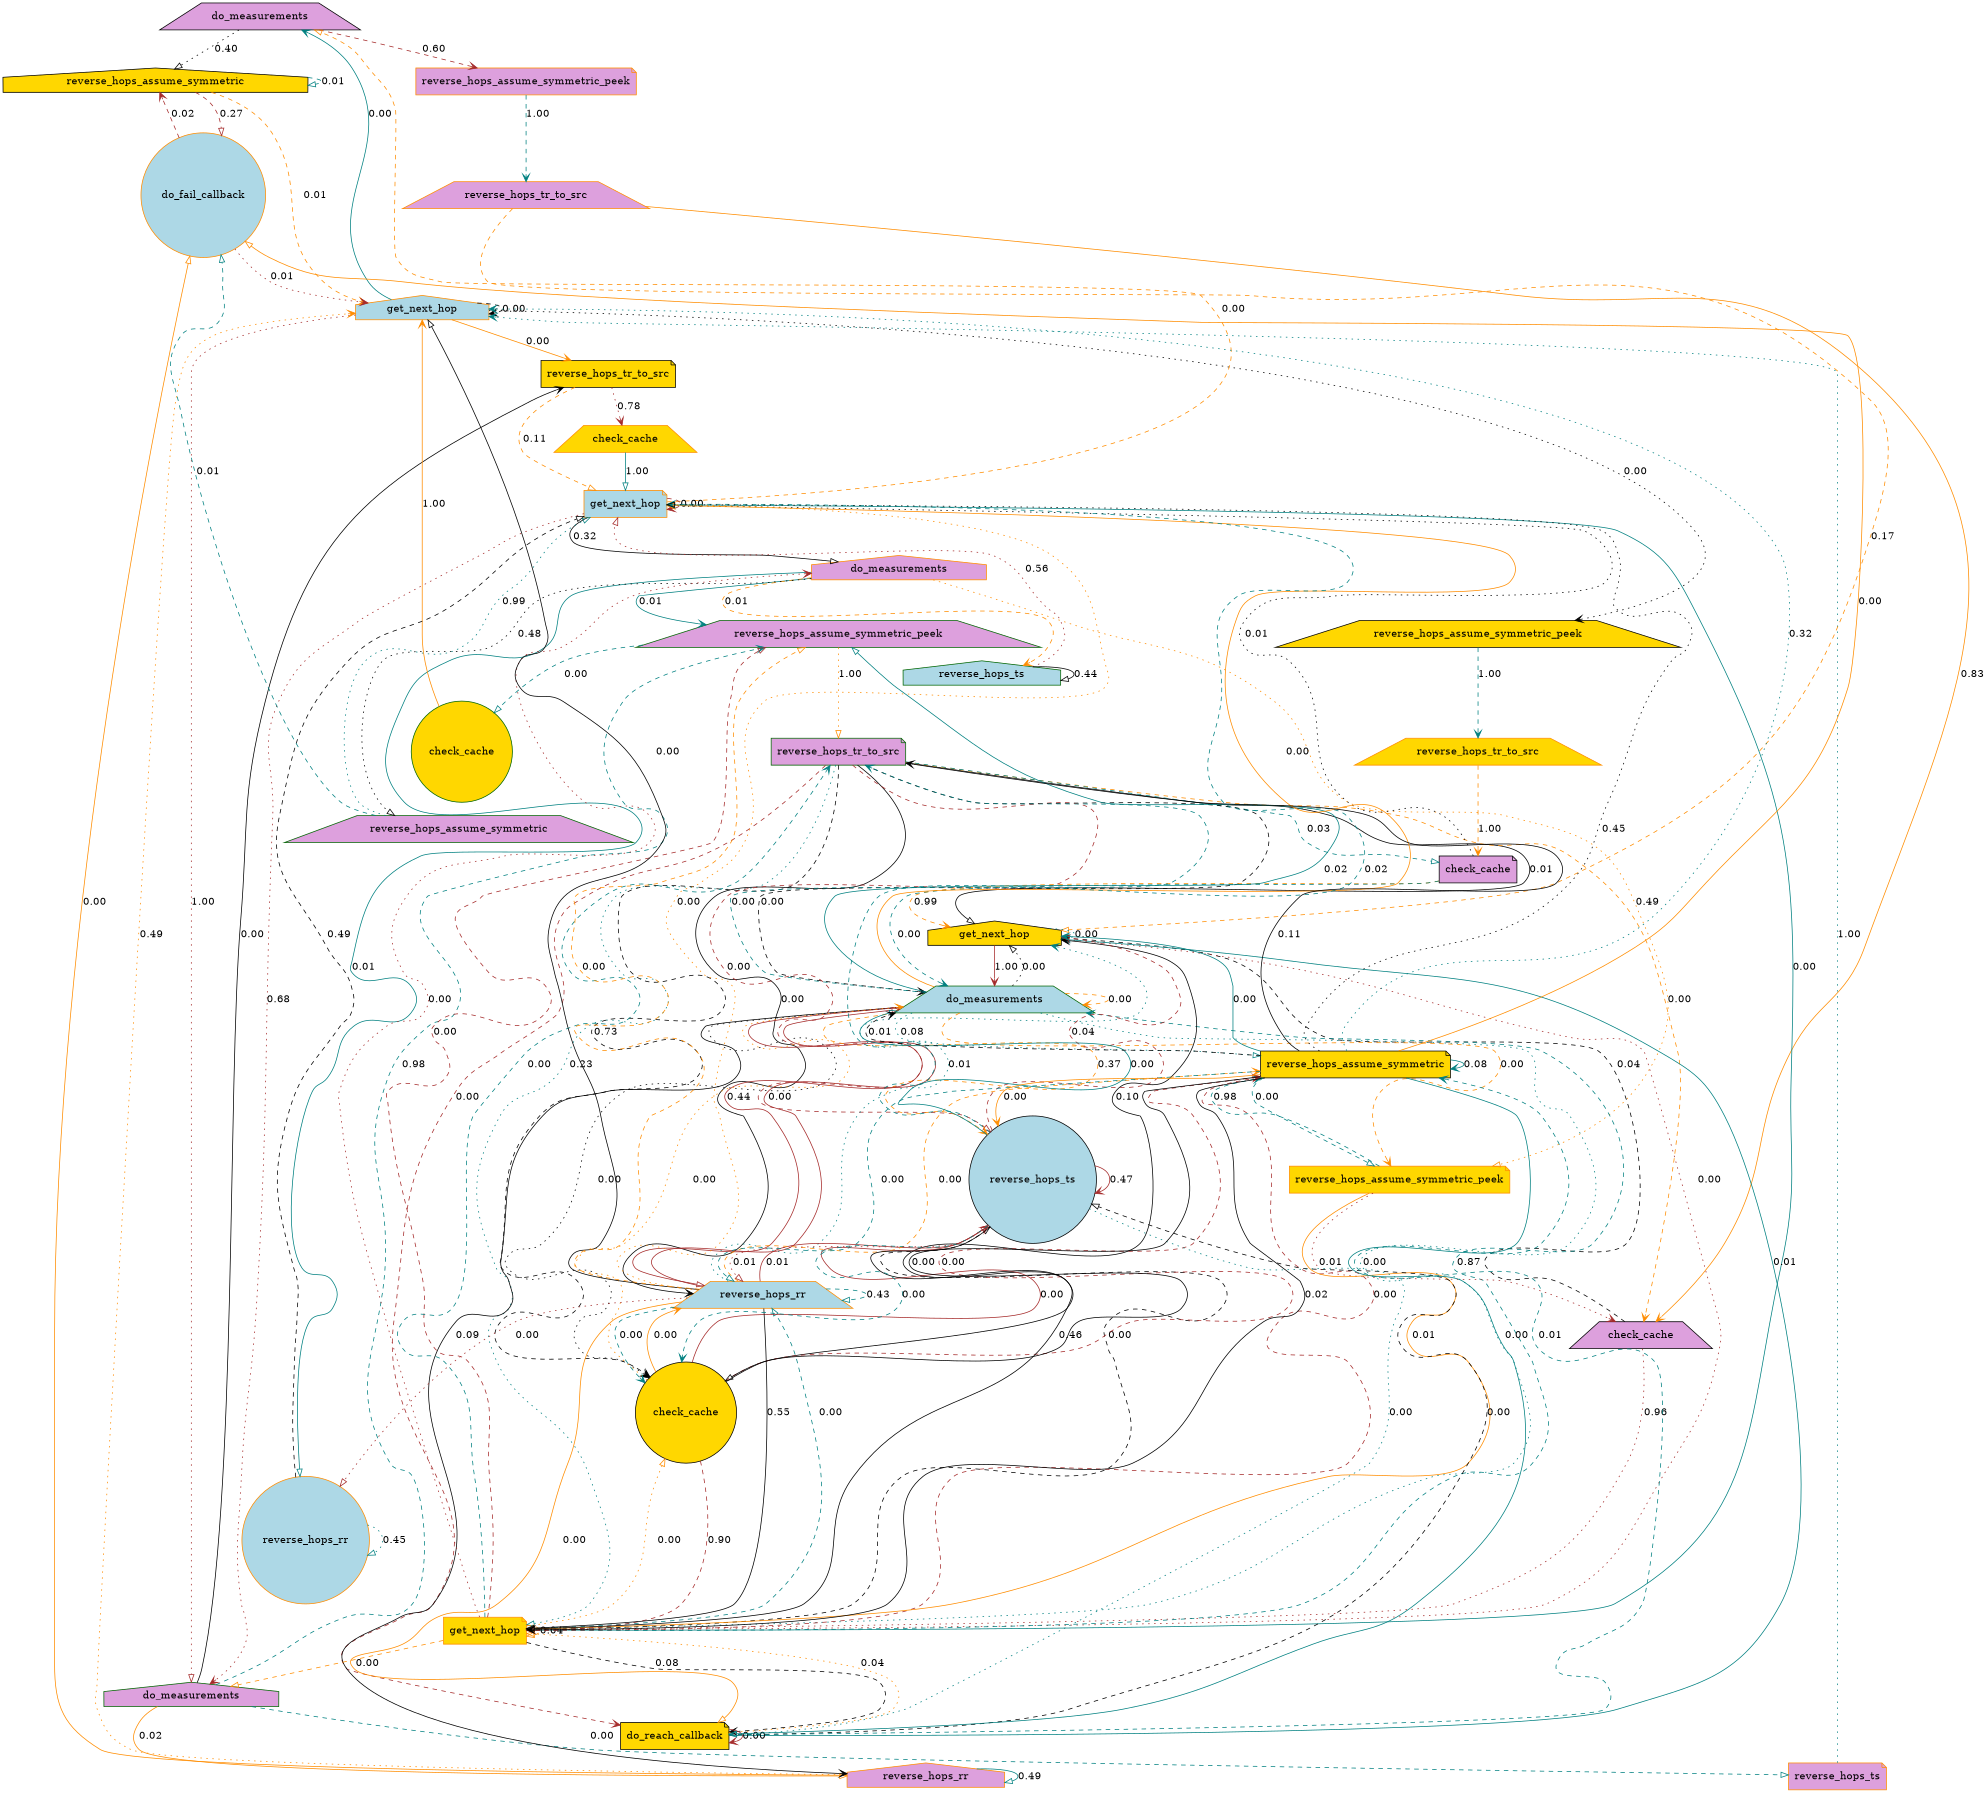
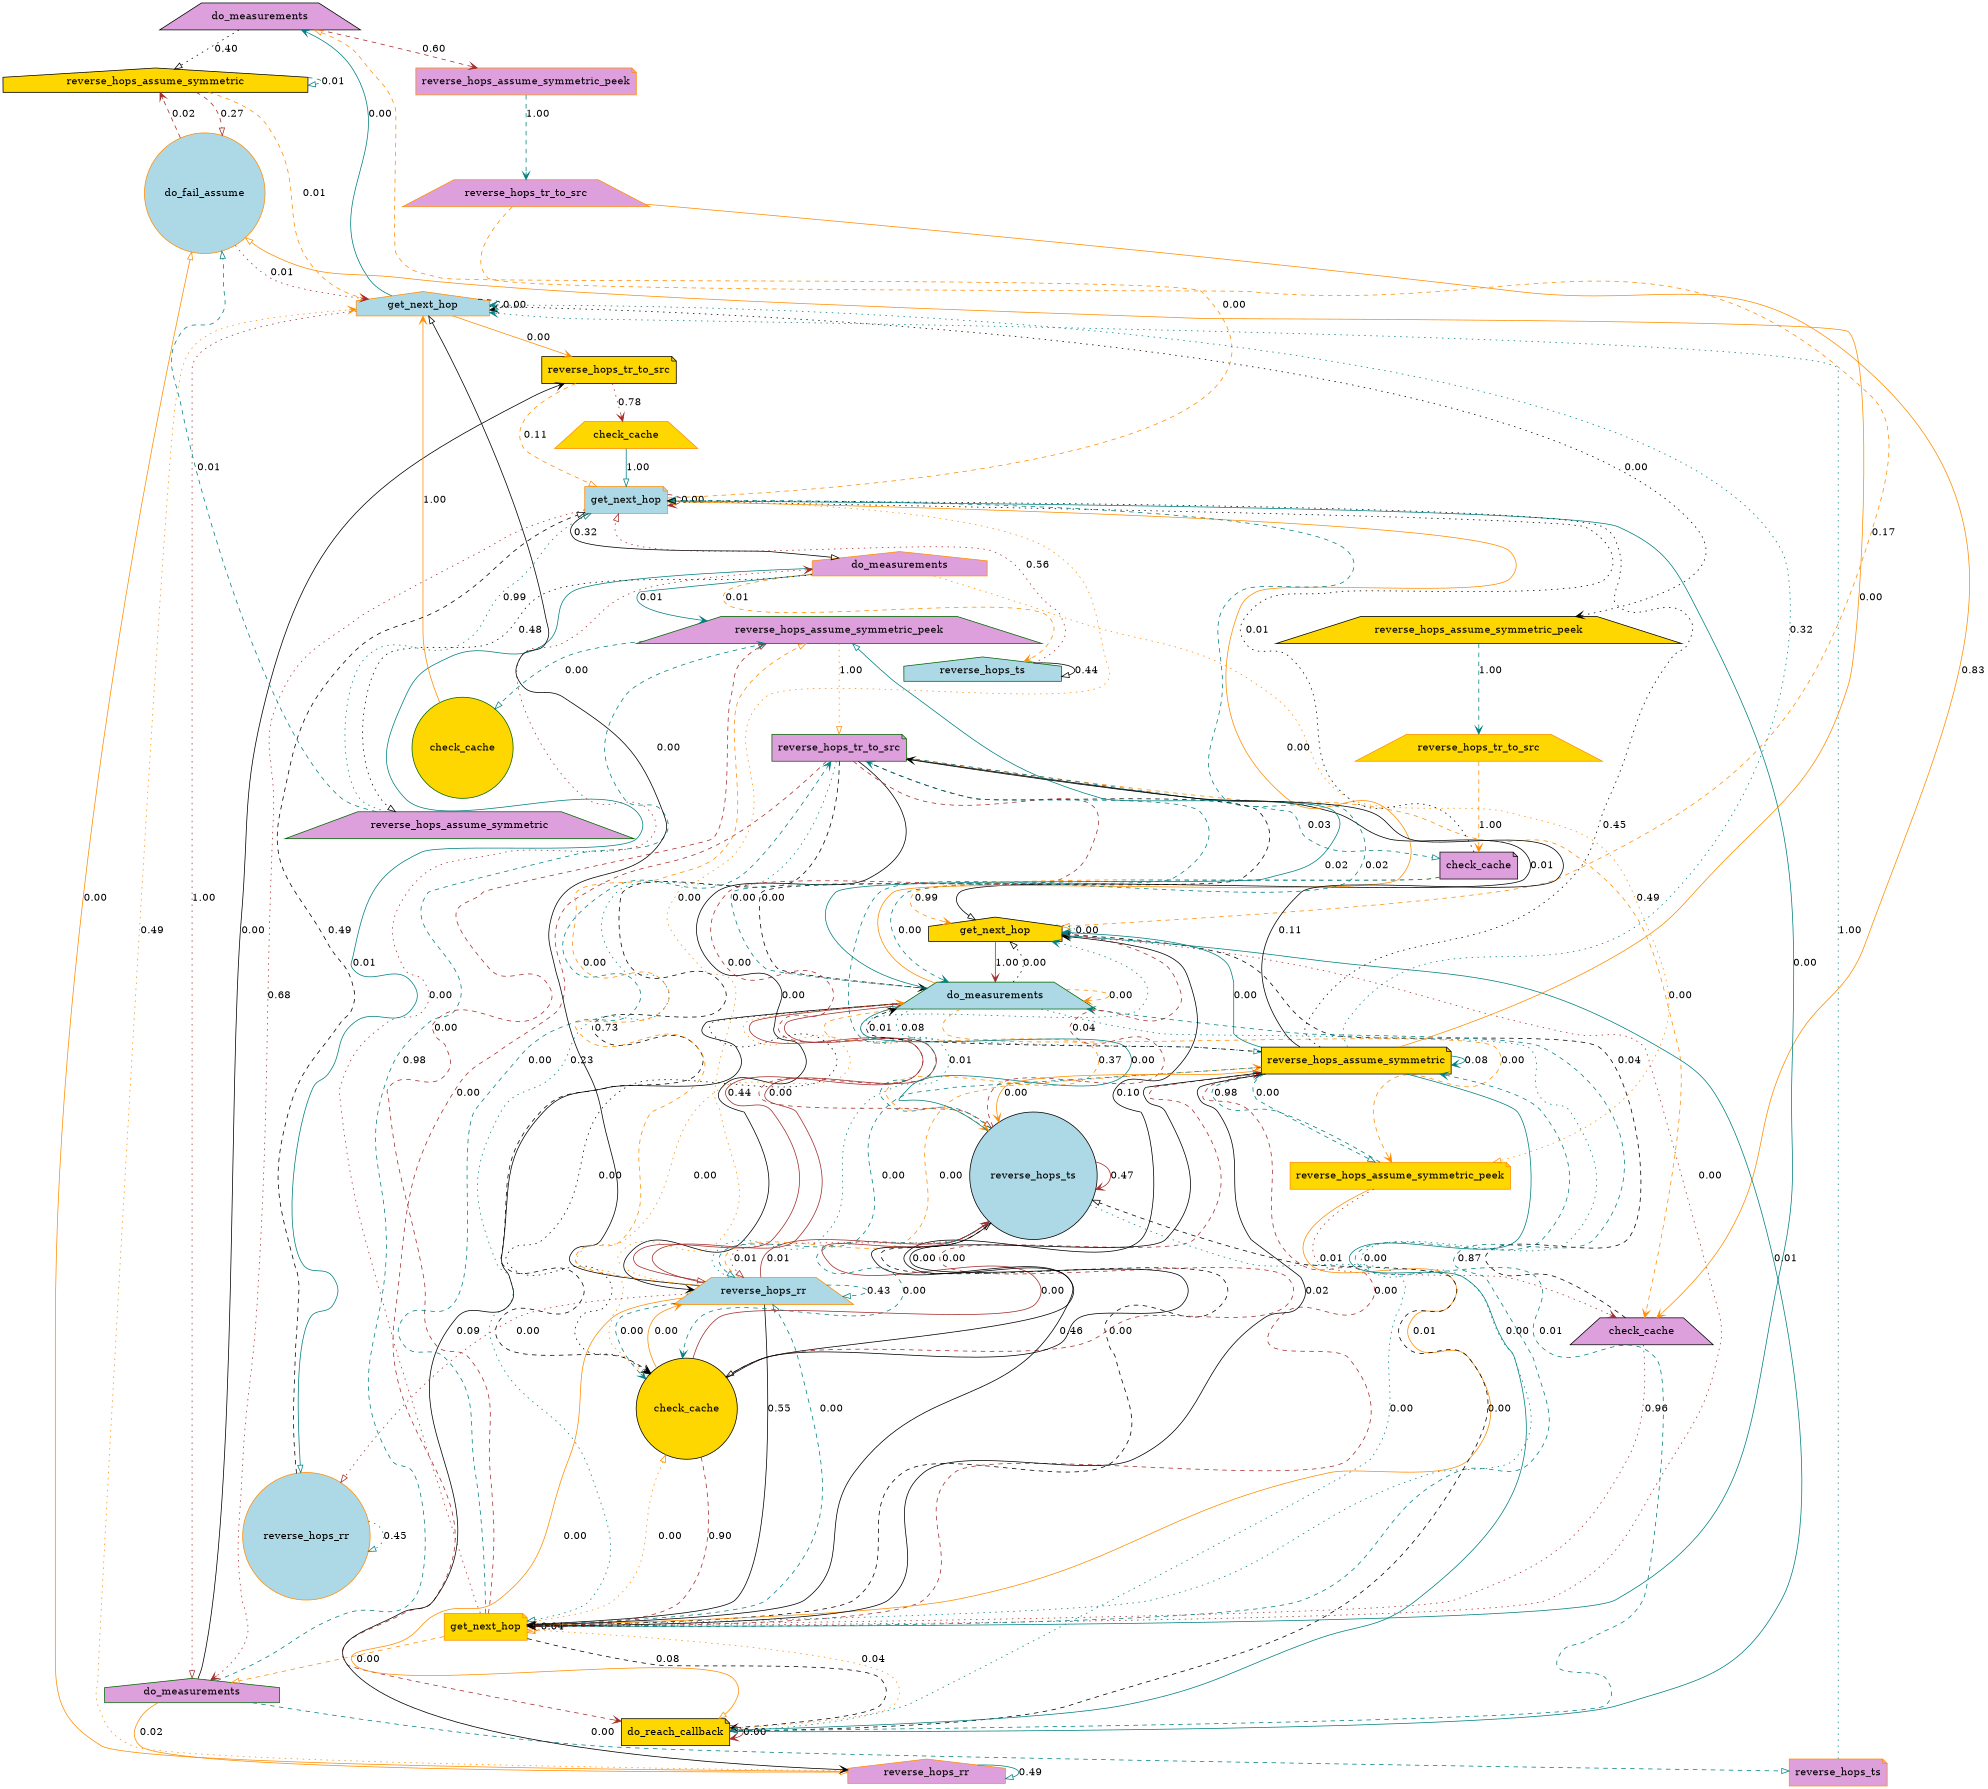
  digraph {
    node [shape=trapezium style=filled fillcolor=plum color=darkorange]
    edge [weight=0.00 color=teal style=dashed arrowhead=onormal]
    n1 [label=do_measurements color=black]
    n2 [label=reverse_hops_assume_symmetric shape=house fillcolor=gold color=black]
    n3 [label=reverse_hops_assume_symmetric_peek shape=note]
-   n4 [label=do_fail_callback shape=circle fillcolor=lightblue]
+   n4 [label=do_fail_assume shape=circle fillcolor=lightblue]
    n5 [label=get_next_hop shape=house fillcolor=lightblue]
    n6 [label=do_measurements shape=house color=darkgreen]
    n7 [label=reverse_hops_assume_symmetric_peek fillcolor=gold color=black]
    n8 [label=reverse_hops_tr_to_src shape=note fillcolor=gold color=black]
    n9 [label=reverse_hops_assume_symmetric_peek color=darkgreen]
    n10 [label=reverse_hops_ts shape=note]
    n11 [label=reverse_hops_rr shape=house]
    n12 [label=reverse_hops_tr_to_src]
    n13 [label=reverse_hops_tr_to_src fillcolor=gold]
    n14 [label=check_cache fillcolor=gold]
    n15 [label=get_next_hop fillcolor=lightblue shape=note]
    n16 [label=do_measurements shape=house]
    n17 [label=check_cache fillcolor=gold color=darkgreen shape=circle]
    n18 [label=reverse_hops_tr_to_src shape=note color=darkgreen]
    n19 [label=get_next_hop fillcolor=gold color=black shape=house]
    n20 [label=check_cache color=black]
    n21 [label=check_cache shape=note color=black]
    n22 [label=do_measurements fillcolor=lightblue color=darkgreen]
    n23 [label=get_next_hop shape=note fillcolor=gold]
    n24 [label=reverse_hops_rr shape=circle fillcolor=lightblue]
    n25 [label=reverse_hops_ts fillcolor=lightblue color=darkgreen shape=house]
    n26 [label=reverse_hops_assume_symmetric_peek fillcolor=gold shape=note]
    n27 [label=reverse_hops_assume_symmetric color=darkgreen]
    n28 [label=do_reach_callback shape=note fillcolor=gold color=black]
    n29 [label=check_cache shape=circle fillcolor=gold color=black]
    n30 [label=reverse_hops_rr fillcolor=lightblue]
    n31 [label=reverse_hops_ts shape=circle fillcolor=lightblue color=black]
    n32 [label=reverse_hops_assume_symmetric shape=note fillcolor=gold color=black]
    n1 -> n2 [label=0.40 weight=0.40 color=black style=dotted]
    n1 -> n3 [label=0.60 weight=0.60 color=brown arrowhead=vee]
    n2 -> n2 [label=0.01 weight=0.01]
    n2 -> n4 [label=0.27 weight=0.27 color=brown]
    n2 -> n5 [label=0.01 weight=0.01 color=darkorange arrowhead=vee]
    n3 -> n12 [label=1.00 weight=1.00 arrowhead=vee]
    n4 -> n2 [label=0.02 weight=0.02 color=brown arrowhead=vee]
    n4 -> n5 [label=0.01 weight=0.01 color=brown style=dotted arrowhead=vee]
    n5 -> n1 [label=0.00 style=solid arrowhead=vee]
    n5 -> n5 [label=0.00 color=black arrowhead=vee]
    n5 -> n6 [label=1.00 weight=1.00 color=brown style=dotted]
    n5 -> n7 [label=0.00 color=black style=dotted arrowhead=vee]
    n5 -> n8 [label=0.00 color=darkorange style=solid arrowhead=vee]
    n6 -> n8 [label=0.00 color=black style=solid arrowhead=vee]
    n6 -> n9 [label=0.98 weight=0.98 arrowhead=vee]
    n6 -> n10 [label=0.00]
    n6 -> n11 [label=0.02 weight=0.02 color=darkorange style=solid]
    n7 -> n13 [label=1.00 weight=1.00 arrowhead=vee]
    n8 -> n14 [label=0.78 weight=0.78 color=brown style=dotted arrowhead=vee]
    n8 -> n15 [label=0.11 weight=0.11 color=darkorange]
    n9 -> n17 [label=0.00]
    n9 -> n18 [label=1.00 weight=1.00 color=darkorange style=dotted]
    n10 -> n5 [label=1.00 weight=1.00 style=dotted arrowhead=vee]
    n11 -> n4 [label=0.00 color=darkorange style=solid]
    n11 -> n5 [label=0.49 weight=0.49 color=darkorange style=dotted arrowhead=vee]
    n11 -> n11 [label=0.49 weight=0.49 style=solid]
    n12 -> n19 [label=0.17 weight=0.17 color=darkorange]
    n12 -> n20 [label=0.83 weight=0.83 color=darkorange style=solid arrowhead=vee]
    n13 -> n21 [label=1.00 weight=1.00 color=darkorange arrowhead=vee]
    n14 -> n15 [label=1.00 weight=1.00 style=solid]
    n15 -> n1 [label=0.00 color=darkorange]
    n15 -> n6 [label=0.68 weight=0.68 color=brown style=dotted arrowhead=vee]
    n15 -> n15 [label=0.00 color=brown arrowhead=vee]
    n15 -> n16 [label=0.32 weight=0.32 color=black style=solid]
    n16 -> n9 [label=0.01 weight=0.01 style=solid arrowhead=vee]
    n16 -> n24 [label=0.01 weight=0.01 style=solid]
    n16 -> n25 [label=0.01 weight=0.01 color=darkorange arrowhead=vee]
    n16 -> n26 [label=0.49 weight=0.49 color=darkorange style=dotted]
    n16 -> n27 [label=0.48 weight=0.48 color=black style=dotted]
    n17 -> n5 [label=1.00 weight=1.00 color=darkorange style=solid arrowhead=vee]
    n18 -> n19 [label=0.01 weight=0.01 color=black style=solid]
    n18 -> n20 [label=0.00 color=darkorange arrowhead=vee]
    n18 -> n21 [label=0.03 weight=0.03]
    n18 -> n22 [label=0.00 color=black arrowhead=vee]
    n18 -> n23 [label=0.23 weight=0.23 style=dotted]
    n18 -> n28 [label=0.00 color=brown arrowhead=vee]
    n18 -> n29 [label=0.73 weight=0.73 color=black arrowhead=vee]
    n18 -> n30 [label=0.00 color=black style=solid arrowhead=vee]
    n18 -> n31 [label=0.00 color=brown]
    n19 -> n19 [label=0.00 style=dotted arrowhead=vee]
    n19 -> n22 [label=1.00 weight=1.00 color=brown style=solid arrowhead=vee]
    n20 -> n19 [label=0.04 weight=0.04 color=black arrowhead=vee]
    n20 -> n23 [label=0.96 weight=0.96 color=brown style=dotted arrowhead=vee]
    n21 -> n15 [label=0.01 weight=0.01 color=black style=dotted]
    n21 -> n19 [label=0.99 weight=0.99 color=darkorange arrowhead=vee]
    n21 -> n22 [label=0.00 arrowhead=vee]
    n22 -> n9 [label=0.02 weight=0.02 style=solid]
    n22 -> n11 [label=0.09 weight=0.09 color=black style=solid arrowhead=vee]
    n22 -> n15 [label=0.00 color=darkorange style=solid arrowhead=vee]
    n22 -> n18 [label=0.00 arrowhead=vee]
    n22 -> n19 [label=0.00 color=black style=dotted]
    n22 -> n22 [label=0.00 color=darkorange arrowhead=vee]
    n22 -> n23 [label=0.00 style=dotted]
    n22 -> n26 [label=0.00 color=darkorange arrowhead=vee]
    n22 -> n29 [label=0.00 color=black style=dotted arrowhead=vee]
    n22 -> n30 [label=0.44 weight=0.44 color=brown style=solid]
    n22 -> n31 [label=0.37 weight=0.37 color=darkorange arrowhead=vee]
    n22 -> n32 [label=0.08 weight=0.08 style=dotted]
    n23 -> n6 [label=0.00 color=darkorange]
    n23 -> n9 [label=0.00 color=brown]
    n23 -> n15 [label=0.00 style=solid]
    n23 -> n16 [label=0.00 color=brown style=dotted arrowhead=vee]
    n23 -> n18 [label=0.00 arrowhead=vee]
    n23 -> n19 [label=0.00 color=brown style=dotted]
    n23 -> n22 [label=0.87 weight=0.87 arrowhead=vee]
    n23 -> n23 [label=0.04 weight=0.04 color=darkorange]
    n23 -> n28 [label=0.08 weight=0.08 color=black arrowhead=vee]
    n23 -> n29 [label=0.00 color=darkorange style=dotted]
    n23 -> n30 [label=0.00]
    n23 -> n31 [label=0.00 color=black]
    n23 -> n32 [label=0.00 color=brown]
    n24 -> n15 [label=0.49 weight=0.49 color=black]
    n24 -> n24 [label=0.45 weight=0.45 style=dotted]
    n25 -> n15 [label=0.56 weight=0.56 color=brown style=dotted]
    n25 -> n25 [label=0.44 weight=0.44 color=black style=solid]
    n26 -> n20 [label=0.01 weight=0.01 color=brown style=dotted arrowhead=vee]
    n26 -> n23 [label=0.01 weight=0.01 color=darkorange style=solid]
    n26 -> n32 [label=0.98 weight=0.98 arrowhead=vee]
    n27 -> n4 [label=0.01 weight=0.01]
    n27 -> n15 [label=0.99 weight=0.99 style=dotted]
    n28 -> n19 [label=0.01 weight=0.01 style=solid arrowhead=vee]
    n28 -> n23 [label=0.04 weight=0.04 color=darkorange style=dotted]
    n28 -> n28 [label=0.00 color=brown style=solid arrowhead=vee]
    n28 -> n31 [label=0.00 color=black]
    n28 -> n32 [label=0.01 weight=0.01 arrowhead=vee]
    n29 -> n19 [label=0.10 weight=0.10 color=black style=solid arrowhead=vee]
    n29 -> n22 [label=0.00 color=darkorange style=dotted arrowhead=vee]
    n29 -> n23 [label=0.90 weight=0.90 color=brown]
    n29 -> n30 [label=0.00 color=darkorange style=solid arrowhead=vee]
    n29 -> n31 [label=0.00 color=brown style=solid]
    n29 -> n32 [label=0.00 color=brown arrowhead=vee]
    n30 -> n5 [label=0.00 color=black style=solid]
    n30 -> n9 [label=0.00 color=darkorange]
    n30 -> n15 [label=0.00 color=darkorange style=dotted]
    n30 -> n19 [label=0.01 weight=0.01 style=dotted arrowhead=vee]
    n30 -> n22 [label=0.00 color=brown style=solid]
    n30 -> n23 [label=0.55 weight=0.55 color=black style=solid]
    n30 -> n24 [label=0.00 color=brown style=dotted]
    n30 -> n28 [label=0.00 color=darkorange style=solid]
    n30 -> n29 [label=0.00 arrowhead=vee]
    n30 -> n30 [label=0.43 weight=0.43]
    n30 -> n31 [label=0.01 weight=0.01 color=brown style=solid arrowhead=vee]
    n30 -> n32 [label=0.00 color=darkorange arrowhead=vee]
    n31 -> n15 [label=0.02 weight=0.02 arrowhead=vee]
    n31 -> n19 [label=0.04 weight=0.04 color=brown]
    n31 -> n22 [label=0.00 style=solid]
    n31 -> n23 [label=0.46 weight=0.46 color=black style=solid]
    n31 -> n28 [label=0.00 style=dotted]
    n31 -> n29 [label=0.00 arrowhead=vee]
    n31 -> n30 [label=0.01 weight=0.01 color=brown style=dotted]
    n31 -> n31 [label=0.47 weight=0.47 color=brown style=solid arrowhead=vee]
    n32 -> n4 [label=0.00 color=darkorange style=solid]
    n32 -> n5 [label=0.32 weight=0.32 style=dotted arrowhead=vee]
    n32 -> n15 [label=0.45 weight=0.45 color=black style=dotted]
    n32 -> n18 [label=0.11 weight=0.11 color=black style=solid arrowhead=vee]
    n32 -> n19 [label=0.00 style=solid arrowhead=vee]
    n32 -> n22 [label=0.01 weight=0.01 color=black arrowhead=vee]
    n32 -> n23 [label=0.02 weight=0.02 color=black style=solid arrowhead=vee]
    n32 -> n26 [label=0.00]
    n32 -> n28 [label=0.00 style=solid]
    n32 -> n29 [label=0.00 color=black style=solid]
    n32 -> n30 [label=0.00]
    n32 -> n31 [label=0.00 color=darkorange style=solid arrowhead=vee]
    n32 -> n32 [label=0.08 weight=0.08 style=solid arrowhead=vee]
  }
